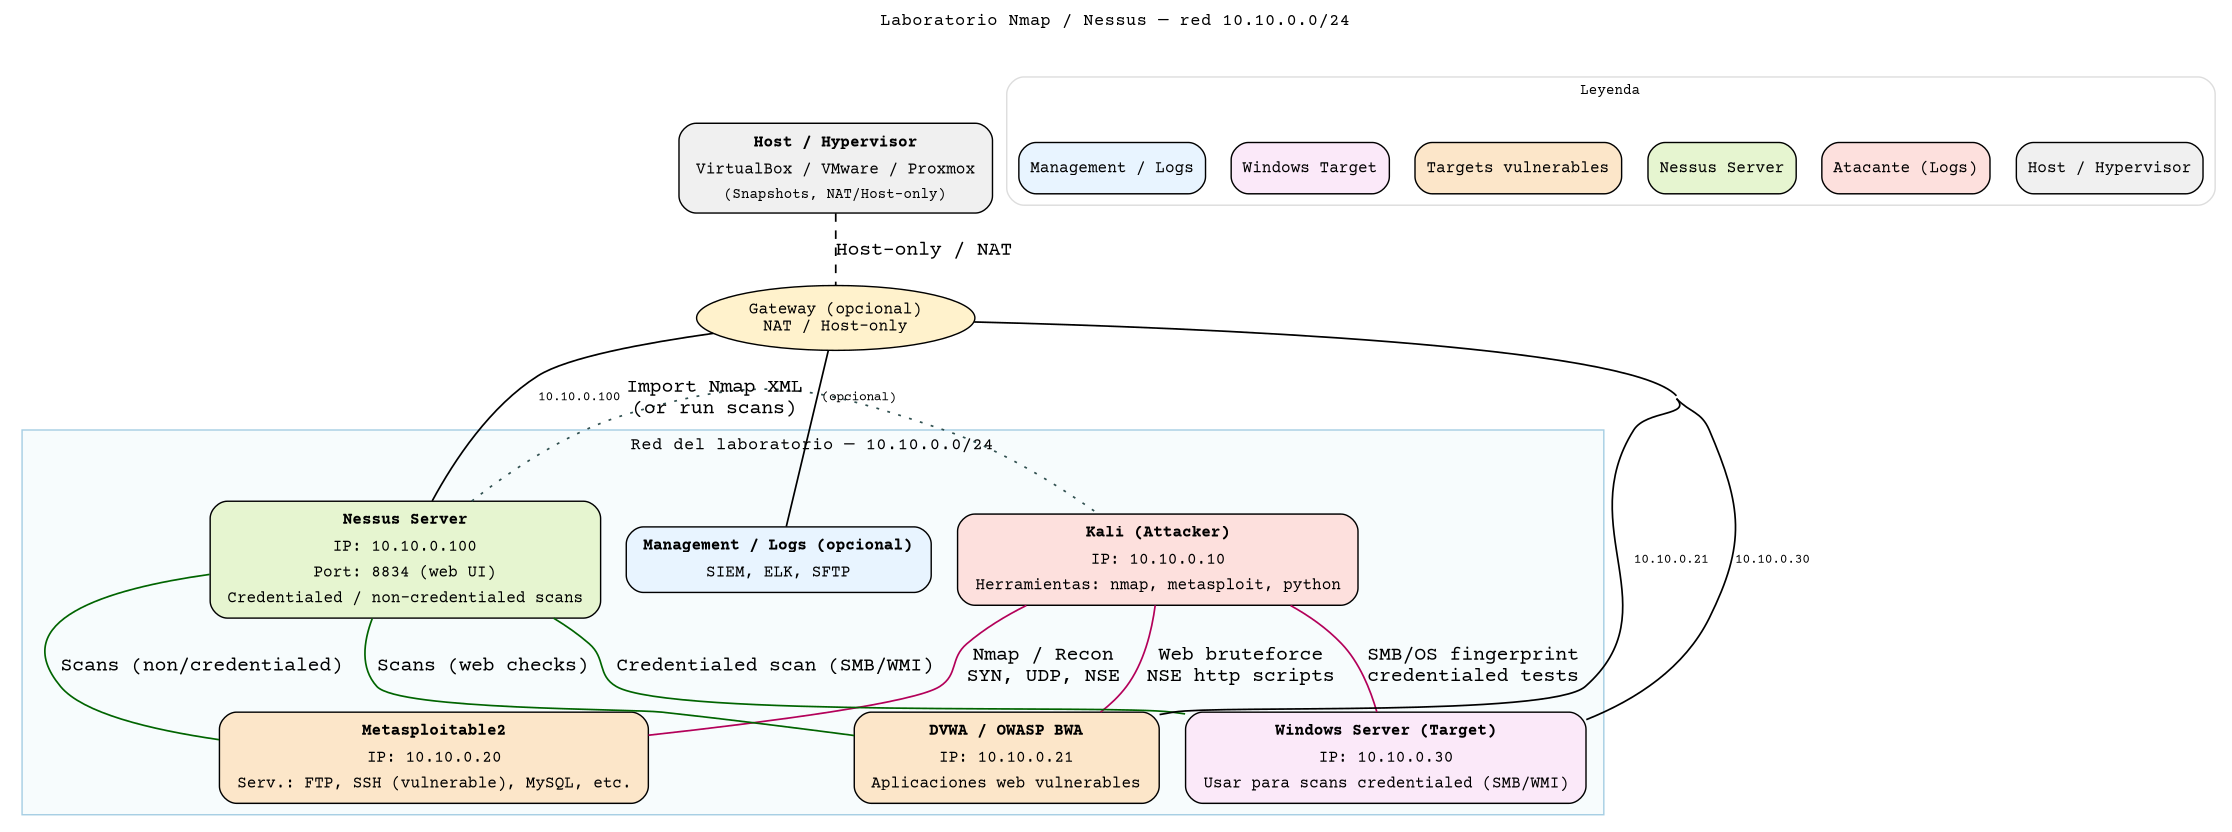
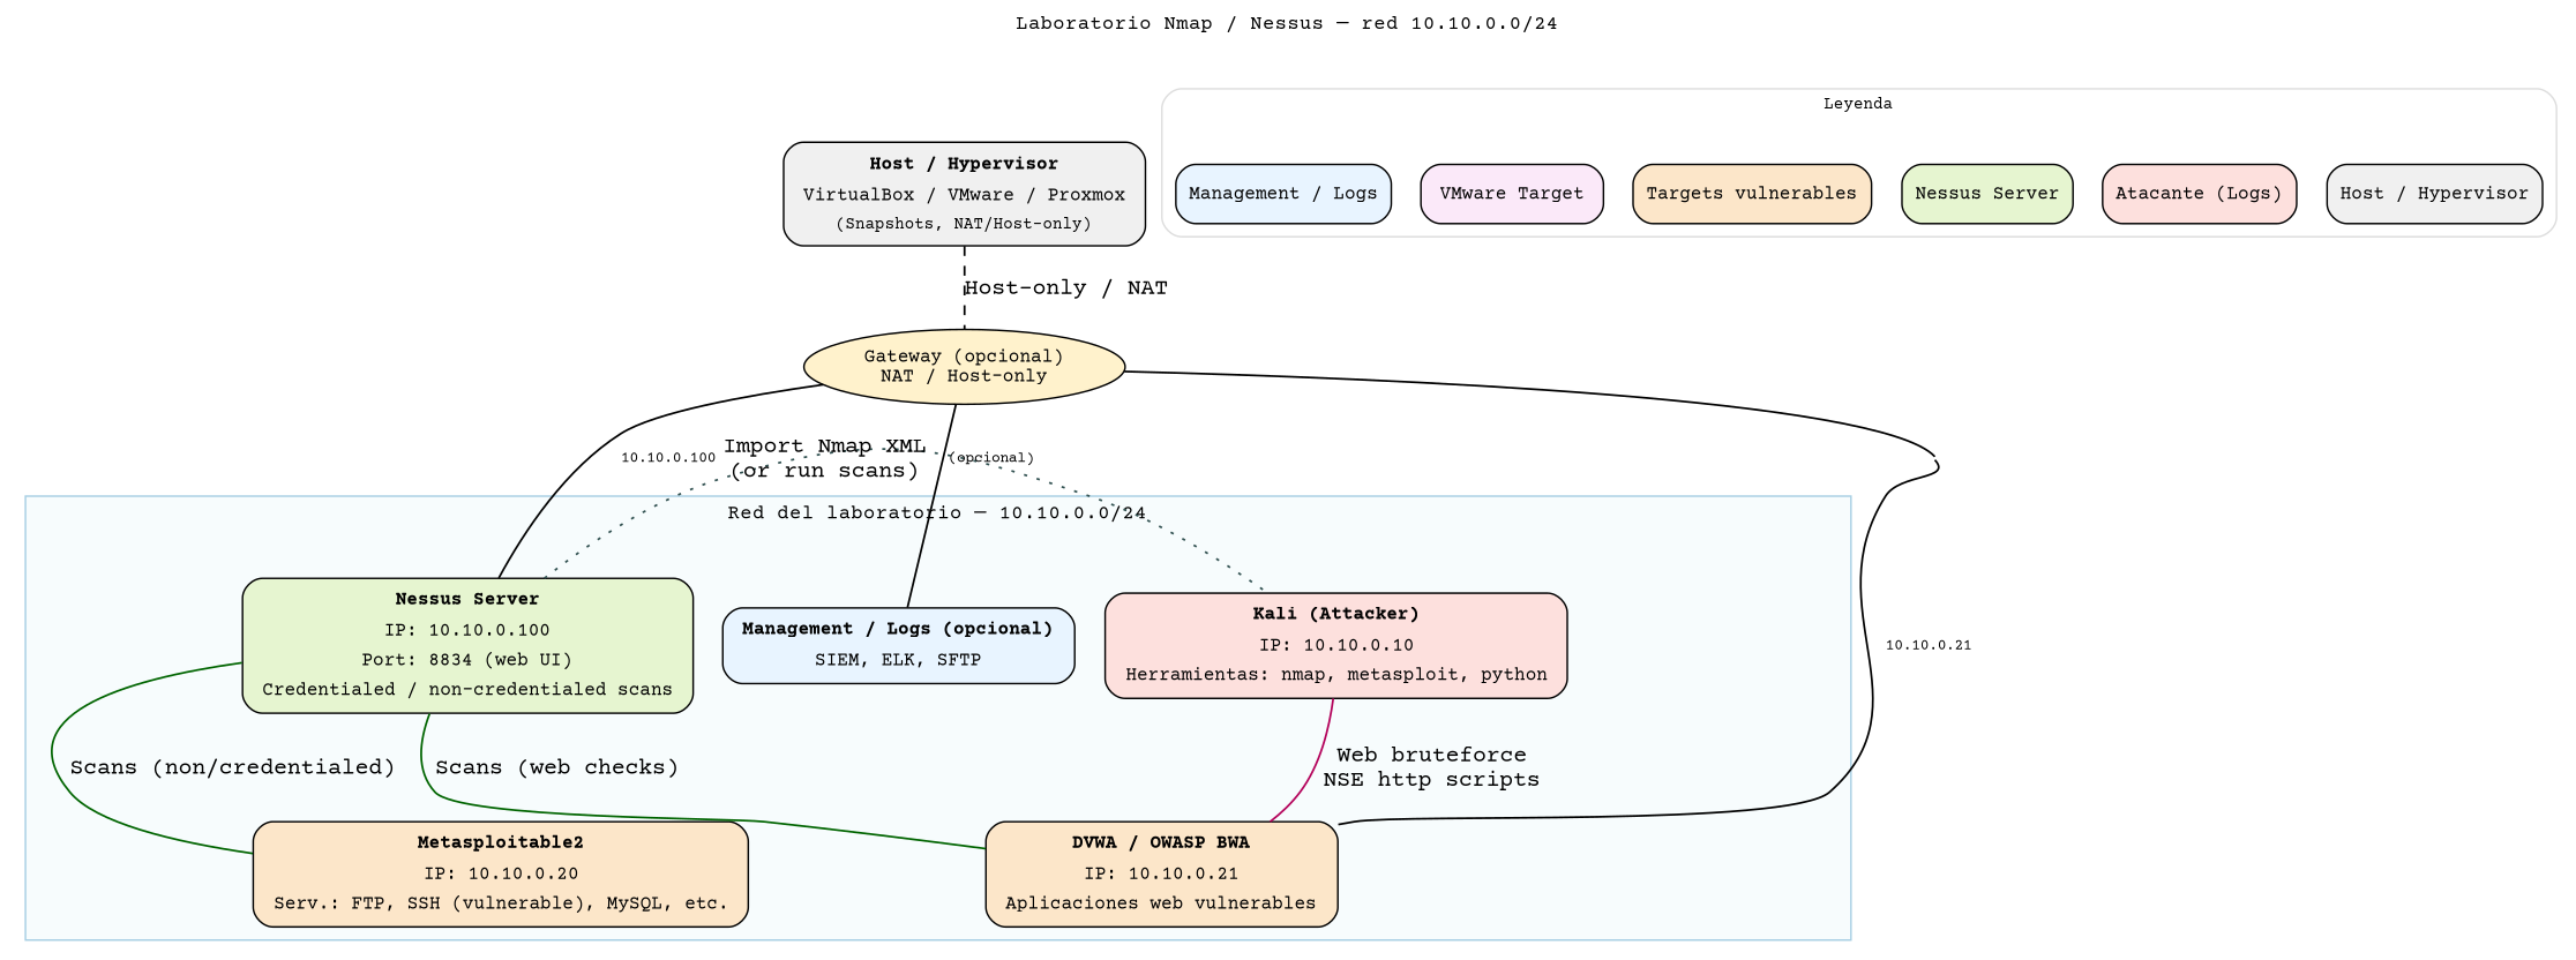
  graph {
    concentrate=true
    fontname="Courier Prime"
    fontsize=12
    label="Laboratorio Nmap / Nessus — red 10.10.0.0/24"
    labelloc=t
    splines=true
    node [fillcolor="#fce6c9" fontname="Courier Prime" fontsize=11 shape=box style="rounded,filled"]
    edge [fontname="Courier Prime" penwidth=1.2]
    n1 [fillcolor="#fde0dd" label=<       <table border="0" cellborder="0" cellspacing="2">         <tr><td><b>Kali (Attacker)</b></td></tr>         <tr><td>IP: 10.10.0.10</td></tr>         <tr><td>Herramientas: nmap, metasploit, python</td></tr>       </table>     >]
    n2 [fillcolor="#e6f5d0" label=<       <table border="0" cellborder="0" cellspacing="2">         <tr><td><b>Nessus Server</b></td></tr>         <tr><td>IP: 10.10.0.100</td></tr>         <tr><td>Port: 8834 (web UI)</td></tr>         <tr><td>Credentialed / non-credentialed scans</td></tr>       </table>     >]
    n3 [fillcolor="#e8f4ff" label=<       <table border="0" cellborder="0" cellspacing="2">         <tr><td><b>Management / Logs (opcional)</b></td></tr>         <tr><td>SIEM, ELK, SFTP</td></tr>       </table>     >]
    n4 [label=<       <table border="0" cellborder="0" cellspacing="2">         <tr><td><b>Metasploitable2</b></td></tr>         <tr><td>IP: 10.10.0.20</td></tr>         <tr><td>Serv.: FTP, SSH (vulnerable), MySQL, etc.</td></tr>       </table>     >]
    n5 [label=<       <table border="0" cellborder="0" cellspacing="2">         <tr><td><b>DVWA / OWASP BWA</b></td></tr>         <tr><td>IP: 10.10.0.21</td></tr>         <tr><td>Aplicaciones web vulnerables</td></tr>       </table>     >]
-   n6 [fillcolor="#fbe9f9" label=<       <table border="0" cellborder="0" cellspacing="2">         <tr><td><b>Windows Server (Target)</b></td></tr>         <tr><td>IP: 10.10.0.30</td></tr>         <tr><td>Usar para scans credentialed (SMB/WMI)</td></tr>       </table>     >]
    n7 [fillcolor="#f0f0f0" label="Host / Hypervisor"]
    n8 [fillcolor="#fde0dd" label="Atacante (Logs)"]
    n9 [fillcolor="#e6f5d0" label="Nessus Server"]
    n10 [label="Targets vulnerables"]
-   n11 [fillcolor="#fbe9f9" label="Windows Target"]
+   n11 [fillcolor="#fbe9f9" label="VMware Target"]
    n12 [fillcolor="#e8f4ff" label="Management / Logs"]
    n13 [fillcolor="#f0f0f0" label=<     <table border="0" cellborder="0" cellspacing="2">       <tr><td><b>Host / Hypervisor</b></td></tr>       <tr><td>VirtualBox / VMware / Proxmox</td></tr>       <tr><td><font point-size="10">(Snapshots, NAT/Host-only)</font></td></tr>     </table>   >]
    n14 [fillcolor="#fff2cc" label="Gateway (opcional)\nNAT / Host-only" shape=oval]
    subgraph cluster_1 {
      color="#a6cee3"
      fillcolor="#f7fcfd"
      label="Red del laboratorio — 10.10.0.0/24"
      style=filled
      subgraph sub_2 {
        color="#a6cee3"
        fillcolor="#f7fcfd"
        label="Red del laboratorio — 10.10.0.0/24"
        rank=same
        style=filled
        n1
        n2
        n3
      }
      subgraph sub_3 {
        color="#a6cee3"
        fillcolor="#f7fcfd"
        label="Red del laboratorio — 10.10.0.0/24"
        rank=same
        style=filled
        n4
        n5
-       n6
      }
    }
    subgraph cluster_4 {
      color="#dddddd"
      fontsize=10
      label=Leyenda
      style=rounded
      subgraph sub_5 {
        color="#dddddd"
        fontsize=10
        label=Leyenda
        rank=same
        style=rounded
        n7
        n8
        n9
        n10
        n11
        n12
      }
    }
-   n1 -- n4 [color="#b30059" label="Nmap / Recon\nSYN, UDP, NSE"]
    n1 -- n5 [color="#b30059" label="Web bruteforce\nNSE http scripts"]
-   n1 -- n6 [color="#b30059" label="SMB/OS fingerprint\ncredentialed tests"]
    n2 -- n1 [color="#2f4f4f" label="Import Nmap XML\n(or run scans)" style=dotted]
    n2 -- n4 [color="#006400" label="Scans (non/credentialed)"]
    n2 -- n5 [color="#006400" label="Scans (web checks)"]
-   n2 -- n6 [color="#006400" label="Credentialed scan (SMB/WMI)"]
    n13 -- n14 [label="Host-only / NAT" style=dashed]
    n14 -- n2 [fontsize=9 label="10.10.0.100"]
    n14 -- n3 [fontsize=9 label="(opcional)"]
    n14 -- n5 [fontsize=9 label="10.10.0.21"]
-   n14 -- n6 [fontsize=9 label="10.10.0.30"]
  }
